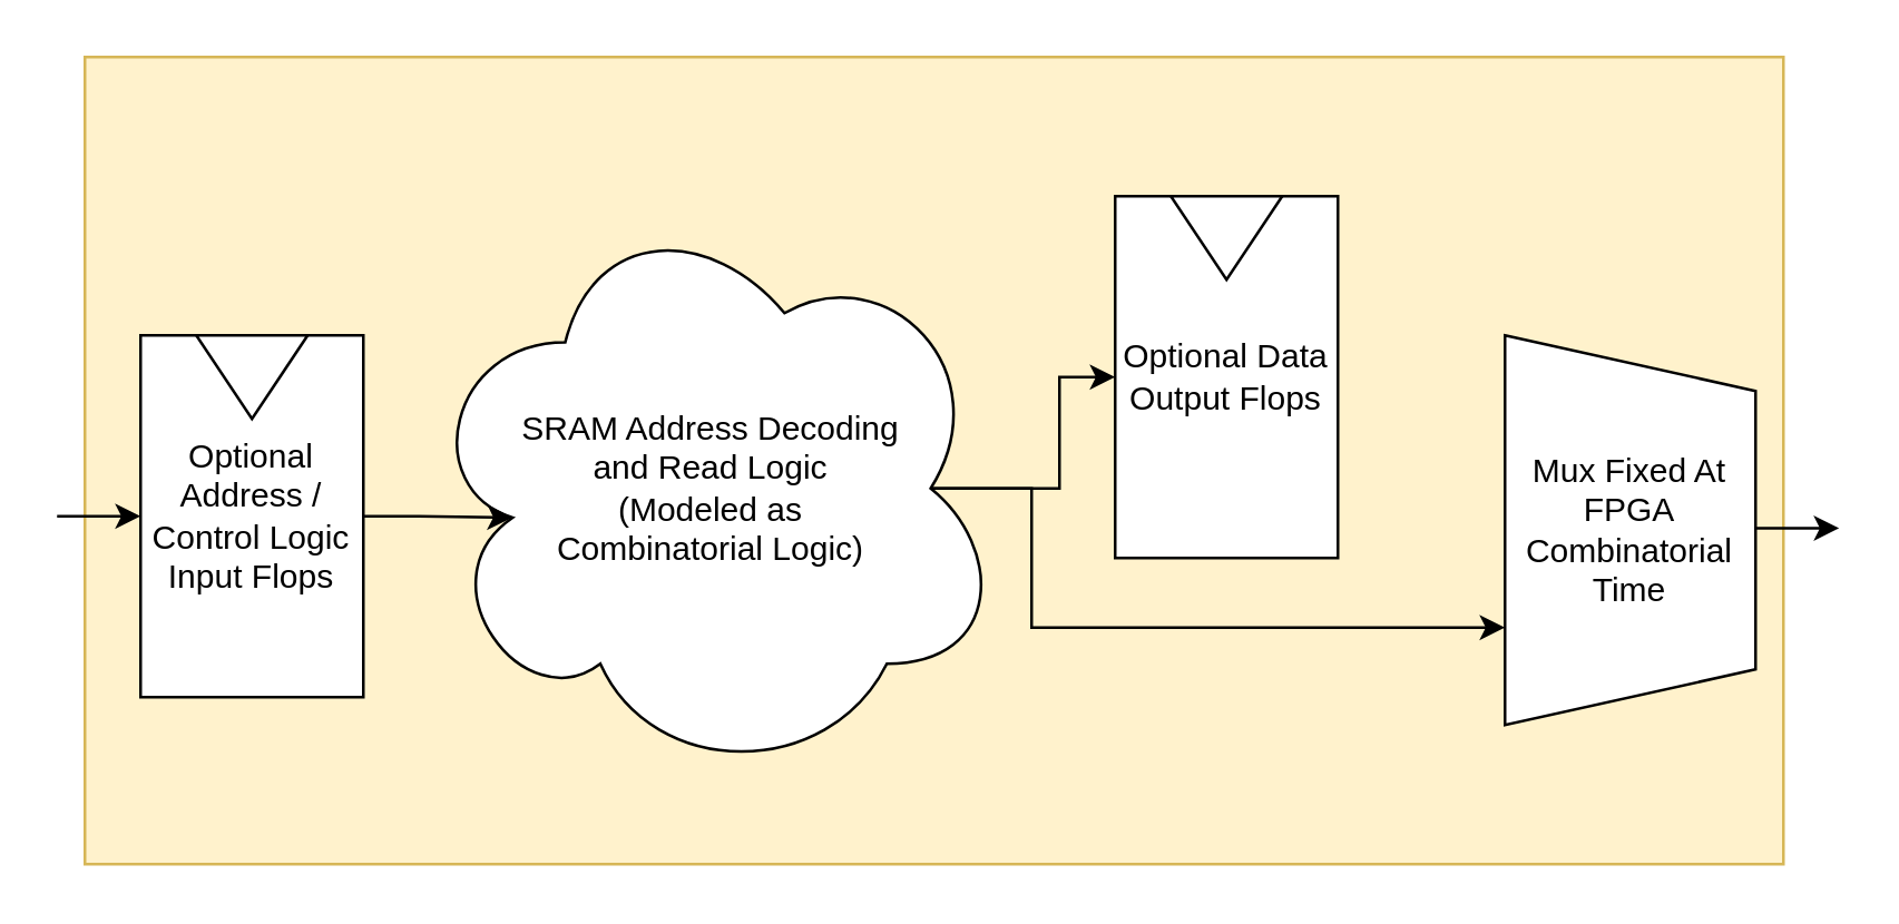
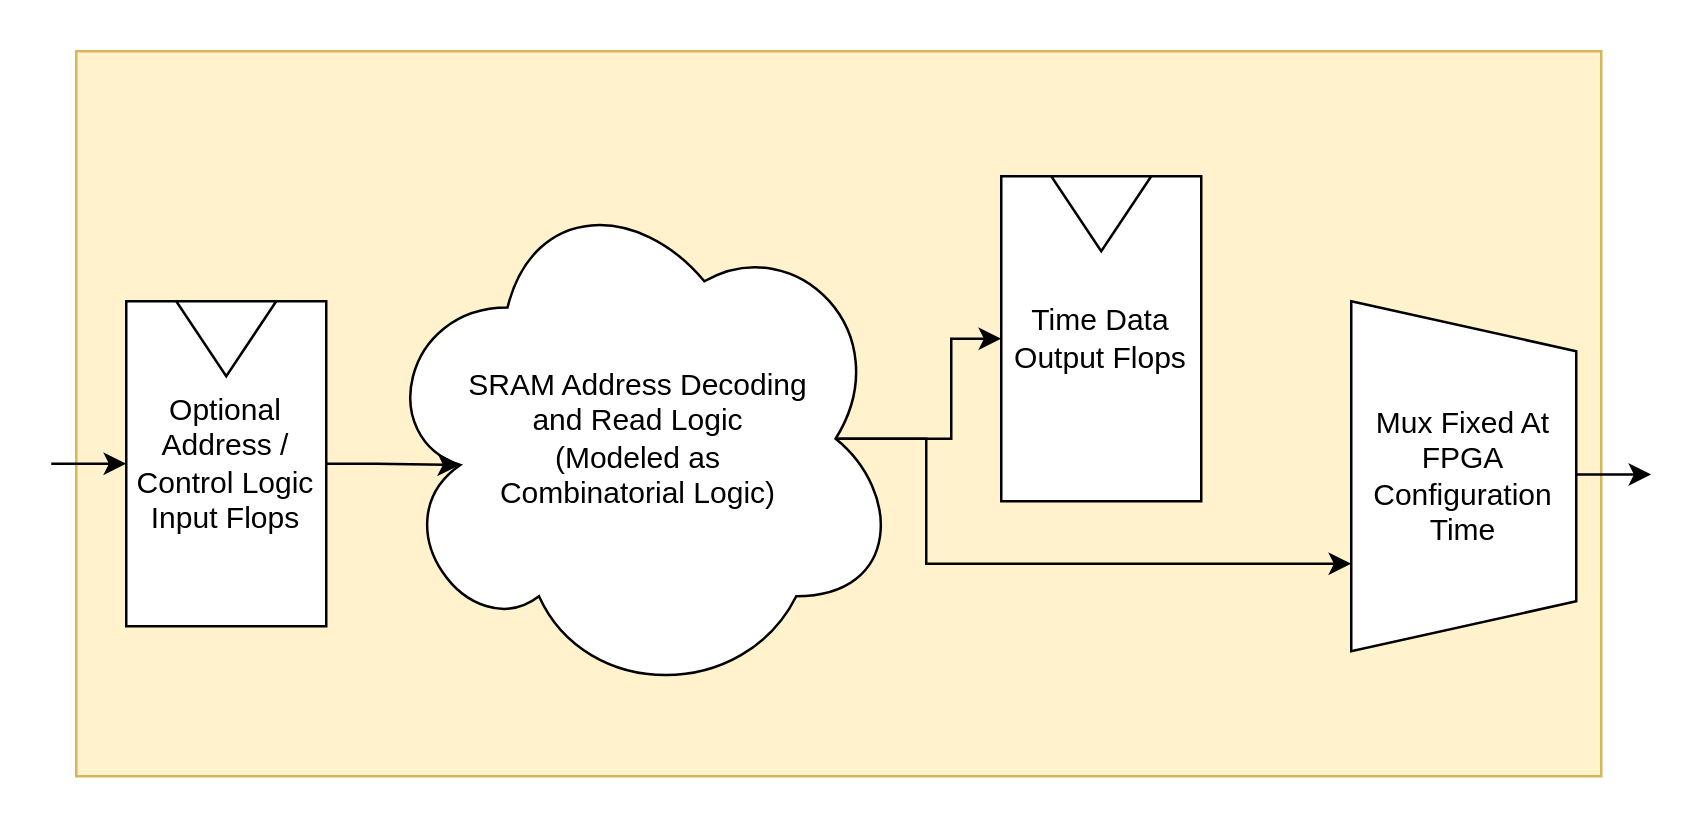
  <mxCell id="0" />
  <mxCell id="1" parent="0" />
  <mxCell id="2" value="" style="rounded=0;whiteSpace=wrap;html=1;fillColor=#fff2cc;strokeColor=#d6b656;" vertex="1" parent="1"><mxGeometry x="30" y="20" width="610" height="290" as="geometry" /></mxCell>
  <mxCell id="3" style="edgeStyle=orthogonalEdgeStyle;rounded=0;orthogonalLoop=1;jettySize=auto;html=1;exitX=0.875;exitY=0.5;exitDx=0;exitDy=0;exitPerimeter=0;entryX=0;entryY=0.5;entryDx=0;entryDy=0;" edge="1" parent="1" source="5" target="10"><mxGeometry relative="1" as="geometry" /></mxCell>
  <mxCell id="4" style="edgeStyle=orthogonalEdgeStyle;rounded=0;orthogonalLoop=1;jettySize=auto;html=1;exitX=0.875;exitY=0.5;exitDx=0;exitDy=0;exitPerimeter=0;entryX=0.75;entryY=1;entryDx=0;entryDy=0;" edge="1" parent="1" source="5" target="9"><mxGeometry relative="1" as="geometry"><Array as="points"><mxPoint x="370" y="175" /><mxPoint x="370" y="225" /></Array></mxGeometry></mxCell>
  <mxCell id="5" value="SRAM Address Decoding&lt;br&gt;and Read Logic&lt;br&gt;(Modeled as&lt;br&gt;Combinatorial Logic)" style="ellipse;shape=cloud;whiteSpace=wrap;html=1;" vertex="1" parent="1"><mxGeometry x="150" y="70" width="210" height="210" as="geometry" /></mxCell>
  <mxCell id="6" value="Optional&lt;br&gt;Address / Control Logic Input Flops" style="rounded=0;whiteSpace=wrap;html=1;" vertex="1" parent="1"><mxGeometry x="50" y="120" width="80" height="130" as="geometry" /></mxCell>
  <mxCell id="7" value="" style="triangle;whiteSpace=wrap;html=1;direction=south;" vertex="1" parent="1"><mxGeometry x="70" y="120" width="40" height="30" as="geometry" /></mxCell>
  <mxCell id="8" style="edgeStyle=orthogonalEdgeStyle;rounded=0;orthogonalLoop=1;jettySize=auto;html=1;exitX=1;exitY=0.5;exitDx=0;exitDy=0;entryX=0.16;entryY=0.55;entryDx=0;entryDy=0;entryPerimeter=0;" edge="1" parent="1" source="6" target="5"><mxGeometry relative="1" as="geometry" /></mxCell>
- <mxCell id="9" value="Mux Fixed At FPGA Combinatorial Time" style="shape=trapezoid;perimeter=trapezoidPerimeter;whiteSpace=wrap;html=1;fixedSize=1;direction=south;" vertex="1" parent="1"><mxGeometry x="540" y="120" width="90" height="140" as="geometry" /></mxCell>
- <mxCell id="10" value="Optional Data&lt;br&gt;Output Flops" style="rounded=0;whiteSpace=wrap;html=1;" vertex="1" parent="1"><mxGeometry x="400" y="70" width="80" height="130" as="geometry" /></mxCell>
+ <mxCell id="9" value="Mux Fixed At FPGA Configuration Time" style="shape=trapezoid;perimeter=trapezoidPerimeter;whiteSpace=wrap;html=1;fixedSize=1;direction=south;" vertex="1" parent="1"><mxGeometry x="540" y="120" width="90" height="140" as="geometry" /></mxCell>
+ <mxCell id="10" value="Time Data&lt;br&gt;Output Flops" style="rounded=0;whiteSpace=wrap;html=1;" vertex="1" parent="1"><mxGeometry x="400" y="70" width="80" height="130" as="geometry" /></mxCell>
  <mxCell id="11" value="" style="triangle;whiteSpace=wrap;html=1;direction=south;" vertex="1" parent="1"><mxGeometry x="420" y="70" width="40" height="30" as="geometry" /></mxCell>
  <mxCell id="12" style="edgeStyle=orthogonalEdgeStyle;rounded=0;orthogonalLoop=1;jettySize=auto;html=1;entryX=0.16;entryY=0.55;entryDx=0;entryDy=0;entryPerimeter=0;" edge="1" parent="1"><mxGeometry relative="1" as="geometry"><mxPoint x="20" y="185" as="sourcePoint" /><mxPoint x="50" y="185.25" as="targetPoint" /></mxGeometry></mxCell>
  <mxCell id="13" style="edgeStyle=orthogonalEdgeStyle;rounded=0;orthogonalLoop=1;jettySize=auto;html=1;entryX=0.16;entryY=0.55;entryDx=0;entryDy=0;entryPerimeter=0;" edge="1" parent="1"><mxGeometry relative="1" as="geometry"><mxPoint x="630" y="189.33" as="sourcePoint" /><mxPoint x="660" y="189.58" as="targetPoint" /></mxGeometry></mxCell>
